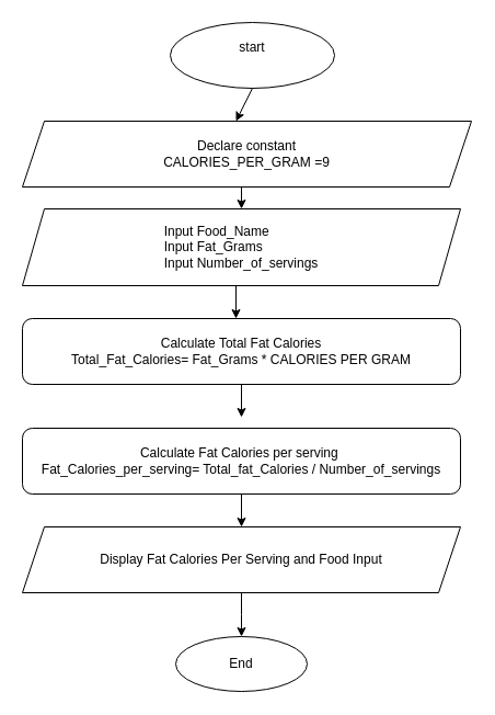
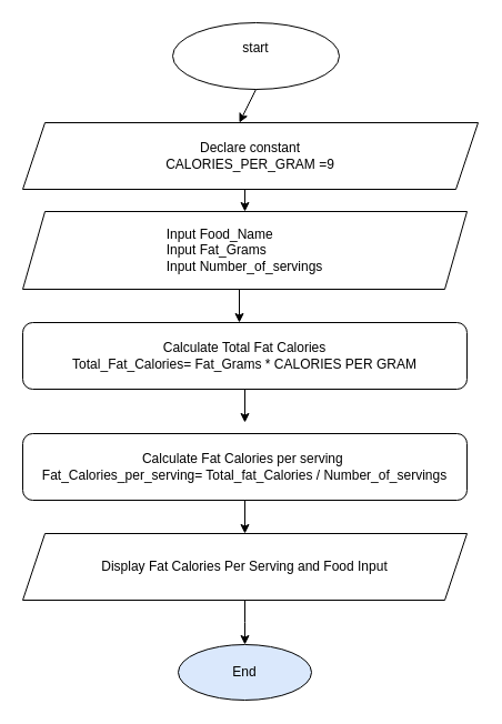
  <mxCell id="0" />
  <mxCell id="1" parent="0" />
  <mxCell id="2" value="start&lt;div&gt;&lt;br&gt;&lt;/div&gt;" style="ellipse;whiteSpace=wrap;html=1;" vertex="1" parent="1"><mxGeometry x="155" y="20" width="150" height="60" as="geometry" /></mxCell>
  <mxCell id="3" value="" style="endArrow=classic;html=1;rounded=0;exitX=0.5;exitY=1;exitDx=0;exitDy=0;" edge="1" parent="1" source="2"><mxGeometry width="50" height="50" relative="1" as="geometry"><mxPoint x="290" y="350" as="sourcePoint" /><mxPoint x="215" y="110" as="targetPoint" /></mxGeometry></mxCell>
  <mxCell id="4" style="edgeStyle=orthogonalEdgeStyle;rounded=0;orthogonalLoop=1;jettySize=auto;html=1;exitX=0.5;exitY=1;exitDx=0;exitDy=0;entryX=0.5;entryY=0;entryDx=0;entryDy=0;" edge="1" parent="1" source="5" target="7"><mxGeometry relative="1" as="geometry"><mxPoint x="215" y="210" as="targetPoint" /></mxGeometry></mxCell>
  <mxCell id="5" value="Declare constant&lt;div&gt;CALORIES_PER_GRAM =9&lt;/div&gt;" style="shape=parallelogram;perimeter=parallelogramPerimeter;whiteSpace=wrap;html=1;fixedSize=1;" vertex="1" parent="1"><mxGeometry x="20" y="110" width="410" height="60" as="geometry" /></mxCell>
  <mxCell id="6" style="edgeStyle=orthogonalEdgeStyle;rounded=0;orthogonalLoop=1;jettySize=auto;html=1;exitX=0.5;exitY=1;exitDx=0;exitDy=0;" edge="1" parent="1" source="7"><mxGeometry relative="1" as="geometry"><mxPoint x="215" y="290" as="targetPoint" /></mxGeometry></mxCell>
  <mxCell id="7" value="&lt;div style=&quot;text-align: start;&quot;&gt;&lt;font style=&quot;font-size: 12px;&quot;&gt;Input Food_Name&lt;/font&gt;&lt;/div&gt;&lt;div style=&quot;text-align: start;&quot;&gt;&lt;font style=&quot;font-size: 12px;&quot;&gt;Input Fat_Grams&amp;nbsp;&lt;/font&gt;&lt;/div&gt;&lt;div style=&quot;text-align: start;&quot;&gt;&lt;font style=&quot;font-size: 12px;&quot;&gt;Input Number_of_servings&lt;/font&gt;&lt;/div&gt;" style="shape=parallelogram;perimeter=parallelogramPerimeter;whiteSpace=wrap;html=1;fixedSize=1;" vertex="1" parent="1"><mxGeometry x="20" y="190" width="400" height="70" as="geometry" /></mxCell>
  <mxCell id="8" style="edgeStyle=orthogonalEdgeStyle;rounded=0;orthogonalLoop=1;jettySize=auto;html=1;exitX=0.5;exitY=1;exitDx=0;exitDy=0;" edge="1" parent="1" source="7" target="7"><mxGeometry relative="1" as="geometry" /></mxCell>
  <mxCell id="9" style="edgeStyle=orthogonalEdgeStyle;rounded=0;orthogonalLoop=1;jettySize=auto;html=1;exitX=0.5;exitY=1;exitDx=0;exitDy=0;" edge="1" parent="1" source="10"><mxGeometry relative="1" as="geometry"><mxPoint x="220" y="380" as="targetPoint" /></mxGeometry></mxCell>
  <mxCell id="10" value="Calculate Total Fat Calories&lt;div&gt;Total_Fat_Calories= Fat_Grams * CALORIES PER GRAM&lt;/div&gt;" style="rounded=1;whiteSpace=wrap;html=1;" vertex="1" parent="1"><mxGeometry x="20" y="290" width="400" height="60" as="geometry" /></mxCell>
  <mxCell id="11" style="edgeStyle=orthogonalEdgeStyle;rounded=0;orthogonalLoop=1;jettySize=auto;html=1;exitX=0.5;exitY=1;exitDx=0;exitDy=0;" edge="1" parent="1" source="12"><mxGeometry relative="1" as="geometry"><mxPoint x="220" y="480" as="targetPoint" /></mxGeometry></mxCell>
  <mxCell id="12" value="Calculate Fat Calories per serving&amp;nbsp;&lt;div&gt;Fat_Calories_per_serving= Total_fat_Calories / Number_of_servings&lt;/div&gt;" style="rounded=1;whiteSpace=wrap;html=1;" vertex="1" parent="1"><mxGeometry x="20" y="390" width="400" height="60" as="geometry" /></mxCell>
  <mxCell id="13" style="edgeStyle=orthogonalEdgeStyle;rounded=0;orthogonalLoop=1;jettySize=auto;html=1;exitX=0.5;exitY=1;exitDx=0;exitDy=0;" edge="1" parent="1" source="14"><mxGeometry relative="1" as="geometry"><mxPoint x="220" y="580" as="targetPoint" /></mxGeometry></mxCell>
  <mxCell id="14" value="Display Fat Calories Per Serving and Food Input" style="shape=parallelogram;perimeter=parallelogramPerimeter;whiteSpace=wrap;html=1;fixedSize=1;" vertex="1" parent="1"><mxGeometry x="20" y="480" width="400" height="60" as="geometry" /></mxCell>
- <mxCell id="15" value="End" style="ellipse;whiteSpace=wrap;html=1;" vertex="1" parent="1"><mxGeometry x="160" y="580" width="120" height="50" as="geometry" /></mxCell>
+ <mxCell id="15" value="End" style="ellipse;whiteSpace=wrap;html=1;fillColor=#dae8fc;" vertex="1" parent="1"><mxGeometry x="160" y="580" width="120" height="50" as="geometry" /></mxCell>
